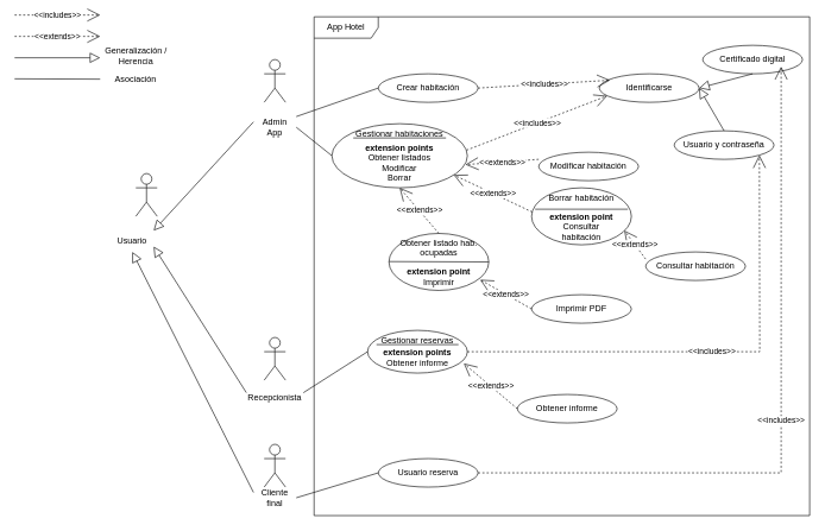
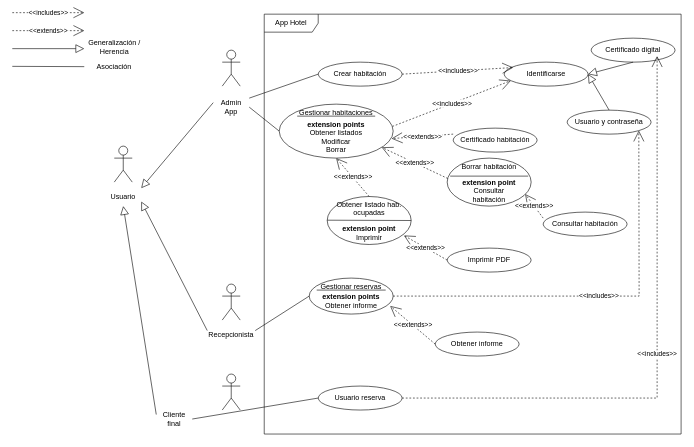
  <mxCell id="0" />
  <mxCell id="1" parent="0" />
  <mxCell id="2" value="Actor" style="shape=umlActor;verticalLabelPosition=bottom;verticalAlign=top;html=1;noLabel=1;" parent="1" vertex="1"><mxGeometry x="370" y="473" width="30" height="60" as="geometry" /></mxCell>
  <mxCell id="3" value="Actor" style="shape=umlActor;verticalLabelPosition=bottom;verticalAlign=top;html=1;noLabel=1;" parent="1" vertex="1"><mxGeometry x="370" y="623" width="30" height="60" as="geometry" /></mxCell>
  <mxCell id="4" value="Actor" style="shape=umlActor;verticalLabelPosition=bottom;verticalAlign=top;html=1;movable=1;resizable=1;rotatable=1;deletable=1;editable=1;locked=0;connectable=1;noLabel=1;" parent="1" vertex="1"><mxGeometry x="370" y="83" width="30" height="60" as="geometry" /></mxCell>
  <mxCell id="5" value="Admin App" style="text;strokeColor=none;align=center;fillColor=none;html=1;verticalAlign=middle;whiteSpace=wrap;rounded=0;" parent="1" vertex="1"><mxGeometry x="355" y="163" width="60" height="30" as="geometry" /></mxCell>
  <mxCell id="6" value="Recepcionista" style="text;strokeColor=none;align=center;fillColor=none;html=1;verticalAlign=middle;whiteSpace=wrap;rounded=0;" parent="1" vertex="1"><mxGeometry x="345" y="543" width="80" height="30" as="geometry" /></mxCell>
- <mxCell id="7" value="Cliente final" style="text;strokeColor=none;align=center;fillColor=none;html=1;verticalAlign=middle;whiteSpace=wrap;rounded=0;" parent="1" vertex="1"><mxGeometry x="355" y="683" width="60" height="30" as="geometry" /></mxCell>
+ <mxCell id="7" value="Cliente final" style="text;strokeColor=none;align=center;fillColor=none;html=1;verticalAlign=middle;whiteSpace=wrap;rounded=0;" parent="1" vertex="1"><mxGeometry x="260" y="683" width="60" height="30" as="geometry" /></mxCell>
  <mxCell id="8" value="Crear habitación" style="ellipse;whiteSpace=wrap;html=1;" parent="1" vertex="1"><mxGeometry x="530" y="103" width="140" height="40" as="geometry" /></mxCell>
  <mxCell id="9" value="Identificarse" style="ellipse;whiteSpace=wrap;html=1;" parent="1" vertex="1"><mxGeometry x="840" y="103" width="140" height="40" as="geometry" /></mxCell>
  <mxCell id="10" value="Usuario y contraseña" style="ellipse;whiteSpace=wrap;html=1;" parent="1" vertex="1"><mxGeometry x="945" y="183" width="140" height="40" as="geometry" /></mxCell>
  <mxCell id="11" value="Certificado digital" style="ellipse;whiteSpace=wrap;html=1;" parent="1" vertex="1"><mxGeometry x="985" y="63" width="140" height="40" as="geometry" /></mxCell>
  <mxCell id="12" value="" style="endArrow=block;endFill=0;endSize=12;html=1;rounded=0;entryX=1;entryY=0.5;entryDx=0;entryDy=0;exitX=0.5;exitY=0;exitDx=0;exitDy=0;" parent="1" source="10" target="9" edge="1"><mxGeometry width="160" relative="1" as="geometry"><mxPoint x="690" y="373" as="sourcePoint" /><mxPoint x="850" y="373" as="targetPoint" /></mxGeometry></mxCell>
  <mxCell id="13" value="" style="endArrow=block;endFill=0;endSize=12;html=1;rounded=0;entryX=1;entryY=0.5;entryDx=0;entryDy=0;exitX=0.5;exitY=1;exitDx=0;exitDy=0;" parent="1" source="11" target="9" edge="1"><mxGeometry width="160" relative="1" as="geometry"><mxPoint x="970.278" y="93" as="sourcePoint" /><mxPoint x="880" y="203" as="targetPoint" /></mxGeometry></mxCell>
  <mxCell id="14" value="App Hotel" style="shape=umlFrame;whiteSpace=wrap;html=1;pointerEvents=0;width=90;height=30;" parent="1" vertex="1"><mxGeometry x="440" y="23" width="695" height="700" as="geometry" /></mxCell>
  <mxCell id="15" value="&amp;lt;&amp;lt;includes&amp;gt;&amp;gt;" style="endArrow=open;endSize=16;endFill=0;html=1;rounded=0;entryX=0.107;entryY=0.225;entryDx=0;entryDy=0;dashed=1;exitX=1;exitY=0.5;exitDx=0;exitDy=0;entryPerimeter=0;" parent="1" source="8" target="9" edge="1"><mxGeometry width="160" relative="1" as="geometry"><mxPoint x="670" y="123" as="sourcePoint" /><mxPoint x="780" y="313" as="targetPoint" /><Array as="points" /></mxGeometry></mxCell>
  <mxCell id="16" value="" style="group" parent="1" vertex="1" connectable="0"><mxGeometry x="545" y="327" width="140" height="80" as="geometry" /></mxCell>
  <mxCell id="17" value="Obtener listado hab. ocupadas" style="ellipse;whiteSpace=wrap;html=1;verticalAlign=top;" parent="16" vertex="1"><mxGeometry width="140" height="80" as="geometry" /></mxCell>
  <mxCell id="18" value="&lt;div&gt;&lt;b&gt;extension point&lt;/b&gt;&lt;/div&gt;&lt;div&gt;Imprimir&lt;br&gt;&lt;/div&gt;" style="text;strokeColor=none;align=center;fillColor=none;html=1;verticalAlign=middle;whiteSpace=wrap;rounded=0;" parent="16" vertex="1"><mxGeometry x="20" y="46" width="100" height="30" as="geometry" /></mxCell>
  <mxCell id="19" value="" style="edgeStyle=none;orthogonalLoop=1;jettySize=auto;html=1;rounded=0;endArrow=none;endFill=0;entryX=1;entryY=0.5;entryDx=0;entryDy=0;" parent="16" target="17" edge="1"><mxGeometry width="80" relative="1" as="geometry"><mxPoint y="39.5" as="sourcePoint" /><mxPoint x="130" y="40" as="targetPoint" /><Array as="points" /></mxGeometry></mxCell>
  <mxCell id="20" value="&amp;lt;&amp;lt;includes&amp;gt;&amp;gt;" style="endArrow=open;endSize=16;endFill=0;html=1;rounded=0;exitX=0.993;exitY=0.413;exitDx=0;exitDy=0;entryX=0.079;entryY=0.775;entryDx=0;entryDy=0;dashed=1;entryPerimeter=0;exitPerimeter=0;" parent="1" source="42" target="9" edge="1"><mxGeometry width="160" relative="1" as="geometry"><mxPoint x="715" y="203" as="sourcePoint" /><mxPoint x="880" y="163" as="targetPoint" /><Array as="points" /></mxGeometry></mxCell>
  <mxCell id="21" value="Gestionar reservas" style="ellipse;whiteSpace=wrap;html=1;verticalAlign=top;" parent="1" vertex="1"><mxGeometry x="515" y="463" width="140" height="60" as="geometry" /></mxCell>
  <mxCell id="22" value="&amp;lt;&amp;lt;includes&amp;gt;&amp;gt;" style="endArrow=open;endSize=16;endFill=0;html=1;rounded=0;exitX=1;exitY=0.5;exitDx=0;exitDy=0;dashed=1;entryX=1;entryY=1;entryDx=0;entryDy=0;" parent="1" source="21" target="10" edge="1"><mxGeometry width="160" relative="1" as="geometry"><mxPoint x="670" y="563" as="sourcePoint" /><mxPoint x="780" y="553" as="targetPoint" /><Array as="points"><mxPoint x="1065" y="493" /></Array></mxGeometry></mxCell>
  <mxCell id="23" value="Usuario reserva" style="ellipse;whiteSpace=wrap;html=1;" parent="1" vertex="1"><mxGeometry x="530" y="643" width="140" height="40" as="geometry" /></mxCell>
  <mxCell id="24" value="" style="endArrow=none;endFill=0;endSize=12;html=1;rounded=0;entryX=0;entryY=0.5;entryDx=0;entryDy=0;exitX=1;exitY=0.5;exitDx=0;exitDy=0;" parent="1" source="7" target="23" edge="1"><mxGeometry width="160" relative="1" as="geometry"><mxPoint x="420" y="653" as="sourcePoint" /><mxPoint x="620" y="723" as="targetPoint" /></mxGeometry></mxCell>
  <mxCell id="25" value="" style="endArrow=none;endFill=0;endSize=12;html=1;rounded=0;entryX=0;entryY=0.5;entryDx=0;entryDy=0;exitX=1;exitY=0.25;exitDx=0;exitDy=0;" parent="1" source="6" target="21" edge="1"><mxGeometry width="160" relative="1" as="geometry"><mxPoint x="430" y="503" as="sourcePoint" /><mxPoint x="540" y="713" as="targetPoint" /></mxGeometry></mxCell>
  <mxCell id="26" value="" style="endArrow=none;endFill=0;endSize=12;html=1;rounded=0;entryX=0;entryY=0.5;entryDx=0;entryDy=0;exitX=1;exitY=0;exitDx=0;exitDy=0;" parent="1" source="5" target="8" edge="1"><mxGeometry width="160" relative="1" as="geometry"><mxPoint x="430" y="113" as="sourcePoint" /><mxPoint x="780" y="303" as="targetPoint" /></mxGeometry></mxCell>
  <mxCell id="27" value="" style="endArrow=none;endFill=0;endSize=12;html=1;rounded=0;entryX=0;entryY=0.5;entryDx=0;entryDy=0;exitX=1;exitY=0.5;exitDx=0;exitDy=0;" parent="1" source="5" target="42" edge="1"><mxGeometry width="160" relative="1" as="geometry"><mxPoint x="430" y="153" as="sourcePoint" /><mxPoint x="575" y="203" as="targetPoint" /></mxGeometry></mxCell>
  <mxCell id="28" value="Actor" style="shape=umlActor;verticalLabelPosition=bottom;verticalAlign=top;html=1;movable=1;resizable=1;rotatable=1;deletable=1;editable=1;locked=0;connectable=1;noLabel=1;" parent="1" vertex="1"><mxGeometry x="190" y="243" width="30" height="60" as="geometry" /></mxCell>
- <mxCell id="29" value="Usuario" style="text;strokeColor=none;align=center;fillColor=none;html=1;verticalAlign=middle;whiteSpace=wrap;rounded=0;" parent="1" vertex="1"><mxGeometry x="155" y="323" width="60" height="30" as="geometry" /></mxCell>
+ <mxCell id="29" value="Usuario" style="text;strokeColor=none;align=center;fillColor=none;html=1;verticalAlign=middle;whiteSpace=wrap;rounded=0;" parent="1" vertex="1"><mxGeometry x="175" y="313" width="60" height="30" as="geometry" /></mxCell>
  <mxCell id="30" value="" style="endArrow=block;endFill=0;endSize=12;html=1;rounded=0;entryX=1;entryY=0;entryDx=0;entryDy=0;exitX=0;exitY=0.25;exitDx=0;exitDy=0;" parent="1" source="5" target="29" edge="1"><mxGeometry width="160" relative="1" as="geometry"><mxPoint x="360" y="113" as="sourcePoint" /><mxPoint x="240" y="263" as="targetPoint" /></mxGeometry></mxCell>
  <mxCell id="31" value="" style="endArrow=block;endFill=0;endSize=12;html=1;rounded=0;entryX=1;entryY=0.75;entryDx=0;entryDy=0;exitX=0;exitY=0.25;exitDx=0;exitDy=0;" parent="1" source="6" target="29" edge="1"><mxGeometry width="160" relative="1" as="geometry"><mxPoint x="360" y="483" as="sourcePoint" /><mxPoint x="250" y="273" as="targetPoint" /></mxGeometry></mxCell>
  <mxCell id="32" value="" style="endArrow=block;endFill=0;endSize=12;html=1;rounded=0;entryX=0.5;entryY=1;entryDx=0;entryDy=0;exitX=0;exitY=0.25;exitDx=0;exitDy=0;" parent="1" source="7" target="29" edge="1"><mxGeometry width="160" relative="1" as="geometry"><mxPoint x="350" y="663" as="sourcePoint" /><mxPoint x="245" y="346" as="targetPoint" /></mxGeometry></mxCell>
  <mxCell id="33" value="&amp;lt;&amp;lt;includes&amp;gt;&amp;gt;" style="endArrow=open;endSize=16;endFill=0;html=1;rounded=0;dashed=1;" parent="1" edge="1"><mxGeometry width="160" relative="1" as="geometry"><mxPoint x="20" y="20.5" as="sourcePoint" /><mxPoint x="140" y="20.5" as="targetPoint" /><Array as="points" /></mxGeometry></mxCell>
  <mxCell id="34" value="&amp;lt;&amp;lt;extends&amp;gt;&amp;gt;" style="endArrow=open;endSize=16;endFill=0;html=1;rounded=0;dashed=1;" parent="1" edge="1"><mxGeometry width="160" relative="1" as="geometry"><mxPoint x="20" y="50.5" as="sourcePoint" /><mxPoint x="140" y="50.5" as="targetPoint" /></mxGeometry></mxCell>
  <mxCell id="35" value="" style="endArrow=block;endFill=0;endSize=12;html=1;rounded=0;" parent="1" edge="1"><mxGeometry width="160" relative="1" as="geometry"><mxPoint x="20" y="80.5" as="sourcePoint" /><mxPoint x="140" y="80.5" as="targetPoint" /></mxGeometry></mxCell>
  <mxCell id="36" value="" style="endArrow=none;endFill=0;endSize=12;html=1;rounded=0;" parent="1" edge="1"><mxGeometry width="160" relative="1" as="geometry"><mxPoint x="20" y="110" as="sourcePoint" /><mxPoint x="140" y="110.5" as="targetPoint" /></mxGeometry></mxCell>
  <mxCell id="37" value="Generalización / Herencia" style="text;strokeColor=none;align=center;fillColor=none;html=1;verticalAlign=middle;whiteSpace=wrap;rounded=0;" parent="1" vertex="1"><mxGeometry x="142.5" y="63" width="95" height="30" as="geometry" /></mxCell>
  <mxCell id="38" value="Asociación" style="text;strokeColor=none;align=center;fillColor=none;html=1;verticalAlign=middle;whiteSpace=wrap;rounded=0;" parent="1" vertex="1"><mxGeometry x="160" y="95.5" width="60" height="30" as="geometry" /></mxCell>
  <mxCell id="39" value="&amp;lt;&amp;lt;extends&amp;gt;&amp;gt;" style="endArrow=open;endSize=16;endFill=0;html=1;rounded=0;dashed=1;entryX=0.914;entryY=0.813;entryDx=0;entryDy=0;exitX=0;exitY=0.5;exitDx=0;exitDy=0;entryPerimeter=0;" parent="1" source="40" target="17" edge="1"><mxGeometry x="0.0" width="160" relative="1" as="geometry"><mxPoint x="755" y="407" as="sourcePoint" /><mxPoint x="855" y="427" as="targetPoint" /><Array as="points" /><mxPoint as="offset" /></mxGeometry></mxCell>
  <mxCell id="40" value="Imprimir PDF" style="ellipse;whiteSpace=wrap;html=1;" parent="1" vertex="1"><mxGeometry x="745" y="413" width="140" height="40" as="geometry" /></mxCell>
  <mxCell id="41" value="" style="group;labelPosition=center;verticalLabelPosition=middle;align=center;verticalAlign=top;" parent="1" vertex="1" connectable="0"><mxGeometry x="515" y="173" width="140" height="90" as="geometry" /></mxCell>
  <mxCell id="42" value="Gestionar habitaciones" style="ellipse;whiteSpace=wrap;html=1;verticalAlign=top;" parent="41" vertex="1"><mxGeometry x="-50" width="190" height="90" as="geometry" /></mxCell>
  <mxCell id="43" value="&lt;div&gt;&lt;b&gt;extension points&lt;/b&gt;&lt;/div&gt;&lt;div&gt;Obtener listados&lt;br&gt;&lt;/div&gt;&lt;div&gt;Modificar&lt;/div&gt;&lt;div&gt;Borrar&lt;br&gt;&lt;/div&gt;" style="text;strokeColor=none;align=center;fillColor=none;html=1;verticalAlign=middle;whiteSpace=wrap;rounded=0;" parent="41" vertex="1"><mxGeometry x="-20" y="40" width="130" height="30" as="geometry" /></mxCell>
  <mxCell id="44" value="" style="edgeStyle=none;orthogonalLoop=1;jettySize=auto;html=1;rounded=0;endArrow=none;endFill=0;" parent="41" edge="1"><mxGeometry width="80" relative="1" as="geometry"><mxPoint x="-20" y="20" as="sourcePoint" /><mxPoint x="110" y="20" as="targetPoint" /><Array as="points" /></mxGeometry></mxCell>
  <mxCell id="45" value="&amp;lt;&amp;lt;extends&amp;gt;&amp;gt;" style="endArrow=open;endSize=16;endFill=0;html=1;rounded=0;dashed=1;entryX=0.986;entryY=0.638;entryDx=0;entryDy=0;exitX=0;exitY=0.25;exitDx=0;exitDy=0;entryPerimeter=0;exitPerimeter=0;" parent="1" source="46" target="42" edge="1"><mxGeometry x="0.0" width="160" relative="1" as="geometry"><mxPoint x="835" y="323" as="sourcePoint" /><mxPoint x="625" y="269" as="targetPoint" /><Array as="points" /><mxPoint as="offset" /></mxGeometry></mxCell>
- <mxCell id="46" value="Modificar habitación" style="ellipse;whiteSpace=wrap;html=1;" parent="1" vertex="1"><mxGeometry x="755" y="213" width="140" height="40" as="geometry" /></mxCell>
+ <mxCell id="46" value="Certificado habitación" style="ellipse;whiteSpace=wrap;html=1;" parent="1" vertex="1"><mxGeometry x="755" y="213" width="140" height="40" as="geometry" /></mxCell>
  <mxCell id="47" value="&amp;lt;&amp;lt;extends&amp;gt;&amp;gt;" style="endArrow=open;endSize=16;endFill=0;html=1;rounded=0;dashed=1;entryX=0.9;entryY=0.8;entryDx=0;entryDy=0;exitX=0.007;exitY=0.425;exitDx=0;exitDy=0;entryPerimeter=0;exitPerimeter=0;" parent="1" source="49" target="42" edge="1"><mxGeometry x="0.0" width="160" relative="1" as="geometry"><mxPoint x="677" y="302" as="sourcePoint" /><mxPoint x="615" y="273" as="targetPoint" /><Array as="points" /><mxPoint as="offset" /></mxGeometry></mxCell>
  <mxCell id="48" value="" style="group;labelPosition=center;verticalLabelPosition=middle;align=center;verticalAlign=top;" parent="1" vertex="1" connectable="0"><mxGeometry x="745" y="263" width="140" height="80" as="geometry" /></mxCell>
  <mxCell id="49" value="Borrar habitación" style="ellipse;whiteSpace=wrap;html=1;verticalAlign=top;" parent="48" vertex="1"><mxGeometry width="140" height="80" as="geometry" /></mxCell>
  <mxCell id="50" value="&lt;div&gt;&lt;b&gt;extension point&lt;/b&gt;&lt;/div&gt;&lt;div&gt;Consultar habitación&lt;br&gt;&lt;/div&gt;" style="text;strokeColor=none;align=center;fillColor=none;html=1;verticalAlign=middle;whiteSpace=wrap;rounded=0;" parent="48" vertex="1"><mxGeometry x="20" y="40" width="100" height="30" as="geometry" /></mxCell>
  <mxCell id="51" value="" style="edgeStyle=none;orthogonalLoop=1;jettySize=auto;html=1;rounded=0;endArrow=none;endFill=0;" parent="48" edge="1"><mxGeometry width="80" relative="1" as="geometry"><mxPoint x="5" y="30" as="sourcePoint" /><mxPoint x="135" y="30" as="targetPoint" /><Array as="points" /></mxGeometry></mxCell>
  <mxCell id="52" value="&amp;lt;&amp;lt;extends&amp;gt;&amp;gt;" style="endArrow=open;endSize=16;endFill=0;html=1;rounded=0;dashed=1;entryX=0.929;entryY=0.75;entryDx=0;entryDy=0;exitX=0;exitY=0.25;exitDx=0;exitDy=0;exitPerimeter=0;entryPerimeter=0;" parent="1" source="53" target="49" edge="1"><mxGeometry x="0.0" width="160" relative="1" as="geometry"><mxPoint x="965" y="373" as="sourcePoint" /><mxPoint x="815" y="324" as="targetPoint" /><Array as="points" /><mxPoint as="offset" /></mxGeometry></mxCell>
  <mxCell id="53" value="Consultar habitación" style="ellipse;whiteSpace=wrap;html=1;" parent="1" vertex="1"><mxGeometry x="905" y="353" width="140" height="40" as="geometry" /></mxCell>
  <mxCell id="54" value="Obtener informe" style="ellipse;whiteSpace=wrap;html=1;" parent="1" vertex="1"><mxGeometry x="725" y="553" width="140" height="40" as="geometry" /></mxCell>
  <mxCell id="55" value="&amp;lt;&amp;lt;extends&amp;gt;&amp;gt;" style="endArrow=open;endSize=16;endFill=0;html=1;rounded=0;dashed=1;entryX=0.5;entryY=1;entryDx=0;entryDy=0;exitX=0.5;exitY=0;exitDx=0;exitDy=0;" parent="1" source="17" target="42" edge="1"><mxGeometry x="0.0" width="160" relative="1" as="geometry"><mxPoint x="755" y="313" as="sourcePoint" /><mxPoint x="705" y="263" as="targetPoint" /><Array as="points" /><mxPoint as="offset" /></mxGeometry></mxCell>
  <mxCell id="56" value="&lt;div&gt;&lt;b&gt;extension points&lt;/b&gt;&lt;/div&gt;&lt;div&gt;Obtener informe&lt;br&gt;&lt;/div&gt;" style="text;strokeColor=none;align=center;fillColor=none;html=1;verticalAlign=middle;whiteSpace=wrap;rounded=0;" parent="1" vertex="1"><mxGeometry x="520" y="487" width="130" height="30" as="geometry" /></mxCell>
  <mxCell id="57" value="" style="edgeStyle=none;orthogonalLoop=1;jettySize=auto;html=1;rounded=0;endArrow=none;endFill=0;" parent="1" edge="1"><mxGeometry width="80" relative="1" as="geometry"><mxPoint x="527.5" y="483" as="sourcePoint" /><mxPoint x="642.5" y="483" as="targetPoint" /><Array as="points" /></mxGeometry></mxCell>
  <mxCell id="58" value="&amp;lt;&amp;lt;extends&amp;gt;&amp;gt;" style="endArrow=open;endSize=16;endFill=0;html=1;rounded=0;dashed=1;entryX=1;entryY=0.75;entryDx=0;entryDy=0;exitX=0;exitY=0.5;exitDx=0;exitDy=0;" parent="1" source="54" target="56" edge="1"><mxGeometry x="0.0" width="160" relative="1" as="geometry"><mxPoint x="805" y="383" as="sourcePoint" /><mxPoint x="625" y="417" as="targetPoint" /><Array as="points" /><mxPoint as="offset" /></mxGeometry></mxCell>
  <mxCell id="59" value="&amp;lt;&amp;lt;includes&amp;gt;&amp;gt;" style="endArrow=open;endSize=16;endFill=0;html=1;rounded=0;exitX=1;exitY=0.5;exitDx=0;exitDy=0;dashed=1;" parent="1" source="23" edge="1"><mxGeometry width="160" relative="1" as="geometry"><mxPoint x="665" y="503" as="sourcePoint" /><mxPoint x="1095" y="93" as="targetPoint" /><Array as="points"><mxPoint x="1095" y="663" /></Array></mxGeometry></mxCell>
